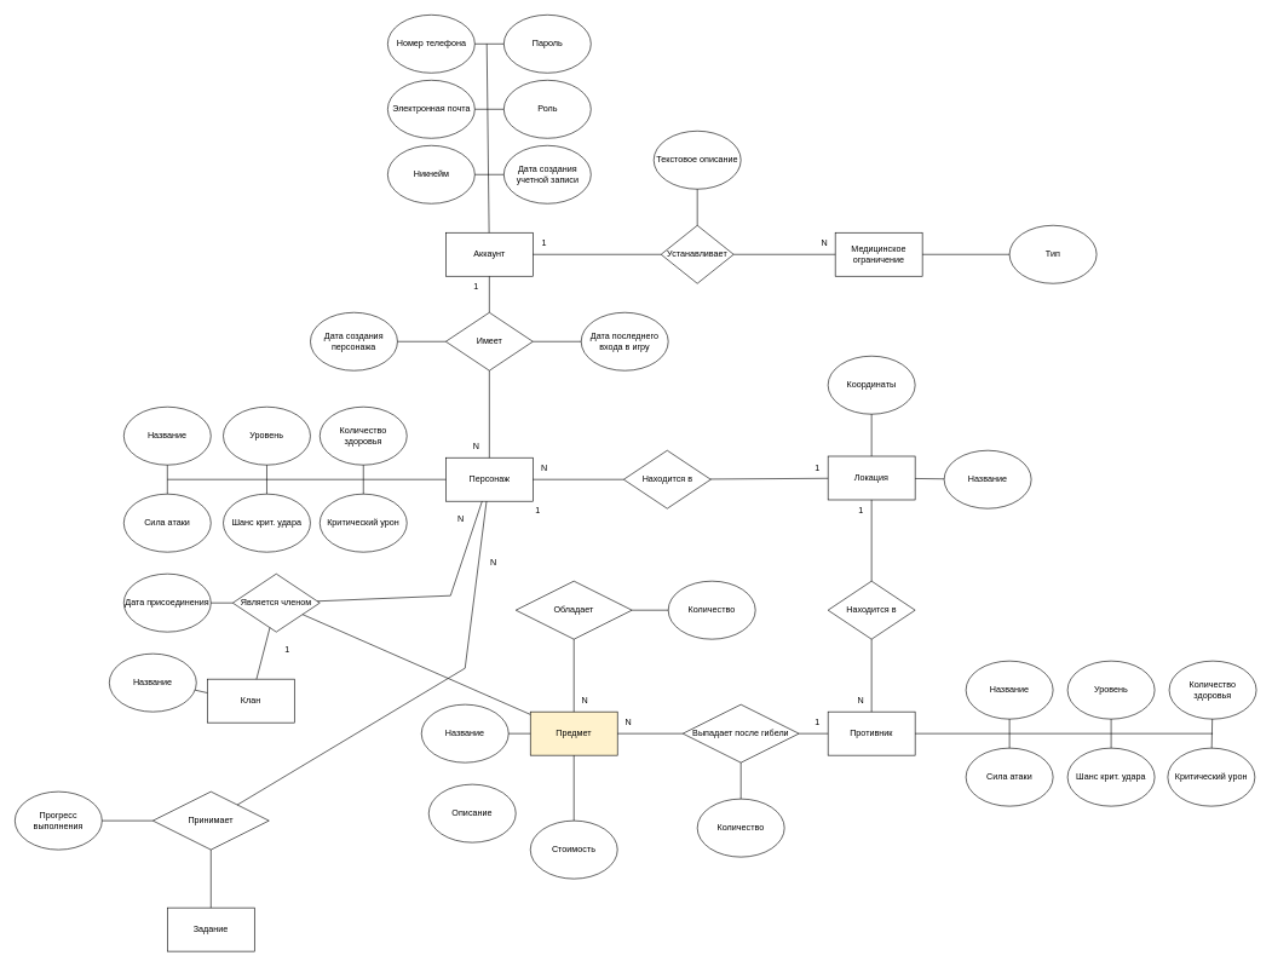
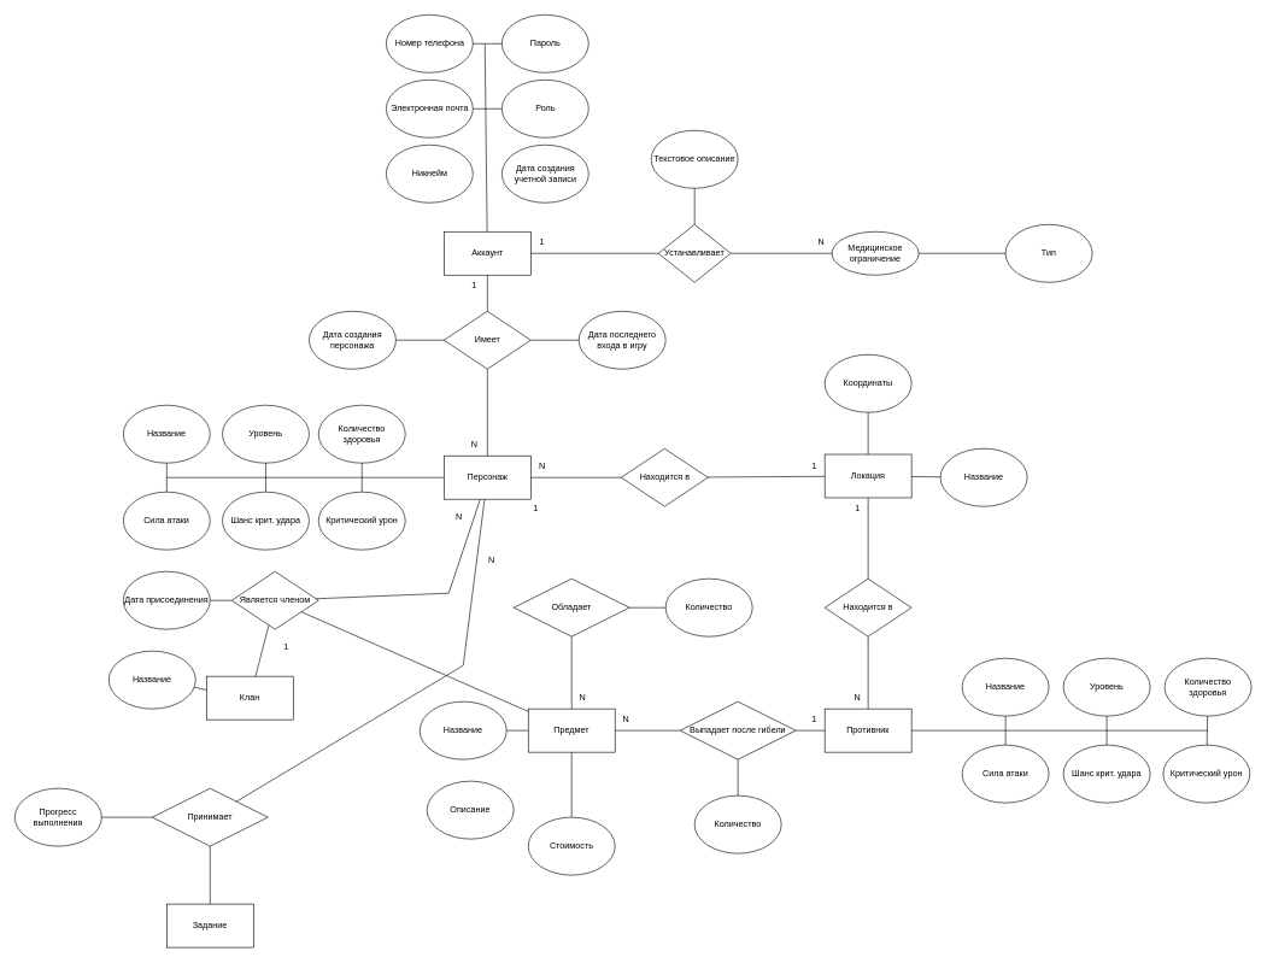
  <mxCell id="0" />
  <mxCell id="1" parent="0" />
  <mxCell id="2" value="Аккаунт" style="rounded=0;whiteSpace=wrap;html=1;" vertex="1" parent="1"><mxGeometry x="613.5" y="320" width="120" height="60" as="geometry" /></mxCell>
  <mxCell id="3" value="Никнейм" style="ellipse;whiteSpace=wrap;html=1;" vertex="1" parent="1"><mxGeometry x="533.5" y="200" width="120" height="80" as="geometry" /></mxCell>
  <mxCell id="4" value="Роль" style="ellipse;whiteSpace=wrap;html=1;" vertex="1" parent="1"><mxGeometry x="693.5" y="110" width="120" height="80" as="geometry" /></mxCell>
  <mxCell id="5" value="Номер телефона" style="ellipse;whiteSpace=wrap;html=1;" vertex="1" parent="1"><mxGeometry x="533.5" y="20" width="120" height="80" as="geometry" /></mxCell>
- <mxCell id="6" value="Медицинское ограничение" style="rounded=0;whiteSpace=wrap;html=1;" vertex="1" parent="1"><mxGeometry x="1150" y="320" width="120" height="60" as="geometry" /></mxCell>
+ <mxCell id="6" value="Медицинское ограничение" style="ellipse;whiteSpace=wrap;html=1;" vertex="1" parent="1"><mxGeometry x="1150" y="320" width="120" height="60" as="geometry" /></mxCell>
  <mxCell id="7" value="Устанавливает" style="rhombus;whiteSpace=wrap;html=1;" vertex="1" parent="1"><mxGeometry x="910" y="310" width="100" height="80" as="geometry" /></mxCell>
  <mxCell id="8" value="Клан" style="rounded=0;whiteSpace=wrap;html=1;" vertex="1" parent="1"><mxGeometry x="285" y="935" width="120" height="60" as="geometry" /></mxCell>
  <mxCell id="9" value="Является членом" style="rhombus;whiteSpace=wrap;html=1;" vertex="1" parent="1"><mxGeometry x="320" y="790" width="120" height="80" as="geometry" /></mxCell>
  <mxCell id="10" value="N" style="text;html=1;align=center;verticalAlign=middle;resizable=0;points=[];autosize=1;strokeColor=none;fillColor=none;" vertex="1" parent="1"><mxGeometry x="1120" y="320" width="30" height="30" as="geometry" /></mxCell>
  <mxCell id="11" value="Название" style="ellipse;whiteSpace=wrap;html=1;" vertex="1" parent="1"><mxGeometry x="150" y="900" width="120" height="80" as="geometry" /></mxCell>
  <mxCell id="12" value="Обладает" style="rhombus;whiteSpace=wrap;html=1;" vertex="1" parent="1"><mxGeometry x="710" y="800" width="160" height="80" as="geometry" /></mxCell>
  <mxCell id="13" value="Название" style="ellipse;whiteSpace=wrap;html=1;" vertex="1" parent="1"><mxGeometry x="580" y="970" width="120" height="80" as="geometry" /></mxCell>
  <mxCell id="14" value="Описание" style="ellipse;whiteSpace=wrap;html=1;" vertex="1" parent="1"><mxGeometry x="590" y="1080" width="120" height="80" as="geometry" /></mxCell>
  <mxCell id="15" value="Пароль" style="ellipse;whiteSpace=wrap;html=1;" vertex="1" parent="1"><mxGeometry x="693.5" y="20" width="120" height="80" as="geometry" /></mxCell>
  <mxCell id="16" value="Дата создания учетной записи" style="ellipse;whiteSpace=wrap;html=1;" vertex="1" parent="1"><mxGeometry x="693.5" y="200" width="120" height="80" as="geometry" /></mxCell>
  <mxCell id="17" value="Электронная почта" style="ellipse;whiteSpace=wrap;html=1;" vertex="1" parent="1"><mxGeometry x="533.5" y="110" width="120" height="80" as="geometry" /></mxCell>
  <mxCell id="18" value="Персонаж" style="rounded=0;whiteSpace=wrap;html=1;" vertex="1" parent="1"><mxGeometry x="613.5" y="630" width="120" height="60" as="geometry" /></mxCell>
  <mxCell id="19" value="Имеет" style="rhombus;whiteSpace=wrap;html=1;" vertex="1" parent="1"><mxGeometry x="613.5" y="430" width="120" height="80" as="geometry" /></mxCell>
  <mxCell id="20" value="" style="endArrow=none;html=1;rounded=0;" edge="1" parent="1" source="19" target="2"><mxGeometry width="50" height="50" relative="1" as="geometry"><mxPoint x="540" y="460" as="sourcePoint" /><mxPoint x="590" y="410" as="targetPoint" /></mxGeometry></mxCell>
  <mxCell id="21" value="" style="endArrow=none;html=1;rounded=0;" edge="1" parent="1" source="18" target="19"><mxGeometry width="50" height="50" relative="1" as="geometry"><mxPoint x="540" y="460" as="sourcePoint" /><mxPoint x="590" y="410" as="targetPoint" /></mxGeometry></mxCell>
  <mxCell id="22" value="1" style="text;html=1;align=center;verticalAlign=middle;resizable=0;points=[];autosize=1;strokeColor=none;fillColor=none;" vertex="1" parent="1"><mxGeometry x="640" y="380" width="30" height="30" as="geometry" /></mxCell>
  <mxCell id="23" value="N" style="text;html=1;align=center;verticalAlign=middle;resizable=0;points=[];autosize=1;strokeColor=none;fillColor=none;" vertex="1" parent="1"><mxGeometry x="640" y="600" width="30" height="30" as="geometry" /></mxCell>
  <mxCell id="24" value="Дата последнего входа в игру" style="ellipse;whiteSpace=wrap;html=1;" vertex="1" parent="1"><mxGeometry x="800" y="430" width="120" height="80" as="geometry" /></mxCell>
  <mxCell id="25" value="" style="endArrow=none;html=1;rounded=0;" edge="1" parent="1" source="19" target="24"><mxGeometry width="50" height="50" relative="1" as="geometry"><mxPoint x="730" y="540" as="sourcePoint" /><mxPoint x="780" y="490" as="targetPoint" /></mxGeometry></mxCell>
  <mxCell id="26" value="Дата создания персонажа" style="ellipse;whiteSpace=wrap;html=1;" vertex="1" parent="1"><mxGeometry x="427" y="430" width="120" height="80" as="geometry" /></mxCell>
  <mxCell id="27" value="" style="endArrow=none;html=1;rounded=0;" edge="1" parent="1" source="26" target="19"><mxGeometry width="50" height="50" relative="1" as="geometry"><mxPoint x="730" y="540" as="sourcePoint" /><mxPoint x="670" y="480" as="targetPoint" /></mxGeometry></mxCell>
  <mxCell id="28" value="Находится в" style="rhombus;whiteSpace=wrap;html=1;" vertex="1" parent="1"><mxGeometry x="858.5" y="620" width="120" height="80" as="geometry" /></mxCell>
  <mxCell id="29" value="Локация" style="rounded=0;whiteSpace=wrap;html=1;" vertex="1" parent="1"><mxGeometry x="1140" y="628" width="120" height="60" as="geometry" /></mxCell>
  <mxCell id="30" value="" style="endArrow=none;html=1;rounded=0;" edge="1" parent="1" source="18" target="28"><mxGeometry width="50" height="50" relative="1" as="geometry"><mxPoint x="740" y="730" as="sourcePoint" /><mxPoint x="790" y="680" as="targetPoint" /></mxGeometry></mxCell>
  <mxCell id="31" value="" style="endArrow=none;html=1;rounded=0;" edge="1" parent="1" source="29" target="28"><mxGeometry width="50" height="50" relative="1" as="geometry"><mxPoint x="740" y="730" as="sourcePoint" /><mxPoint x="790" y="680" as="targetPoint" /></mxGeometry></mxCell>
  <mxCell id="32" value="1" style="text;html=1;align=center;verticalAlign=middle;resizable=0;points=[];autosize=1;strokeColor=none;fillColor=none;" vertex="1" parent="1"><mxGeometry x="1110" y="630" width="30" height="30" as="geometry" /></mxCell>
  <mxCell id="33" value="N" style="text;html=1;align=center;verticalAlign=middle;resizable=0;points=[];autosize=1;strokeColor=none;fillColor=none;" vertex="1" parent="1"><mxGeometry x="733.5" y="630" width="30" height="30" as="geometry" /></mxCell>
  <mxCell id="34" value="Координаты" style="ellipse;whiteSpace=wrap;html=1;" vertex="1" parent="1"><mxGeometry x="1140" y="490" width="120" height="80" as="geometry" /></mxCell>
  <mxCell id="35" value="" style="endArrow=none;html=1;rounded=0;" edge="1" parent="1" source="29" target="34"><mxGeometry width="50" height="50" relative="1" as="geometry"><mxPoint x="960" y="680" as="sourcePoint" /><mxPoint x="1010" y="630" as="targetPoint" /></mxGeometry></mxCell>
  <mxCell id="36" value="" style="endArrow=none;html=1;rounded=0;" edge="1" parent="1" source="29" target="37"><mxGeometry width="50" height="50" relative="1" as="geometry"><mxPoint x="1150" y="670" as="sourcePoint" /><mxPoint x="1010" y="630" as="targetPoint" /></mxGeometry></mxCell>
  <mxCell id="37" value="Название" style="ellipse;whiteSpace=wrap;html=1;" vertex="1" parent="1"><mxGeometry x="1300" y="620" width="120" height="80" as="geometry" /></mxCell>
  <mxCell id="38" value="Противник" style="rounded=0;whiteSpace=wrap;html=1;" vertex="1" parent="1"><mxGeometry x="1140" y="980" width="120" height="60" as="geometry" /></mxCell>
  <mxCell id="39" value="Находится в" style="rhombus;whiteSpace=wrap;html=1;" vertex="1" parent="1"><mxGeometry x="1140" y="800" width="120" height="80" as="geometry" /></mxCell>
  <mxCell id="40" value="" style="endArrow=none;html=1;rounded=0;" edge="1" parent="1" source="39" target="29"><mxGeometry width="50" height="50" relative="1" as="geometry"><mxPoint x="890" y="870" as="sourcePoint" /><mxPoint x="940" y="820" as="targetPoint" /></mxGeometry></mxCell>
  <mxCell id="41" value="1" style="text;html=1;align=center;verticalAlign=middle;resizable=0;points=[];autosize=1;strokeColor=none;fillColor=none;" vertex="1" parent="1"><mxGeometry x="1170" y="688" width="30" height="30" as="geometry" /></mxCell>
  <mxCell id="42" value="N" style="text;html=1;align=center;verticalAlign=middle;resizable=0;points=[];autosize=1;strokeColor=none;fillColor=none;" vertex="1" parent="1"><mxGeometry x="1170" y="950" width="30" height="30" as="geometry" /></mxCell>
  <mxCell id="43" value="" style="endArrow=none;html=1;rounded=0;" edge="1" parent="1" source="38" target="39"><mxGeometry width="50" height="50" relative="1" as="geometry"><mxPoint x="880" y="900" as="sourcePoint" /><mxPoint x="930" y="850" as="targetPoint" /></mxGeometry></mxCell>
  <mxCell id="44" value="Уровень" style="ellipse;whiteSpace=wrap;html=1;" vertex="1" parent="1"><mxGeometry x="307" y="560" width="120" height="80" as="geometry" /></mxCell>
  <mxCell id="45" value="Количество здоровья" style="ellipse;whiteSpace=wrap;html=1;" vertex="1" parent="1"><mxGeometry x="440" y="560" width="120" height="80" as="geometry" /></mxCell>
  <mxCell id="46" value="Название" style="ellipse;whiteSpace=wrap;html=1;" vertex="1" parent="1"><mxGeometry x="170" y="560" width="120" height="80" as="geometry" /></mxCell>
  <mxCell id="47" value="Сила атаки" style="ellipse;whiteSpace=wrap;html=1;" vertex="1" parent="1"><mxGeometry x="170" y="680" width="120" height="80" as="geometry" /></mxCell>
  <mxCell id="48" value="Шанс крит. удара" style="ellipse;whiteSpace=wrap;html=1;" vertex="1" parent="1"><mxGeometry x="307" y="680" width="120" height="80" as="geometry" /></mxCell>
  <mxCell id="49" value="Критический урон" style="ellipse;whiteSpace=wrap;html=1;" vertex="1" parent="1"><mxGeometry x="440" y="680" width="120" height="80" as="geometry" /></mxCell>
  <mxCell id="50" value="" style="endArrow=none;html=1;rounded=0;" edge="1" parent="1" target="18"><mxGeometry width="50" height="50" relative="1" as="geometry"><mxPoint x="230" y="660" as="sourcePoint" /><mxPoint x="750" y="700" as="targetPoint" /></mxGeometry></mxCell>
  <mxCell id="51" value="" style="endArrow=none;html=1;rounded=0;" edge="1" parent="1" source="49" target="45"><mxGeometry width="50" height="50" relative="1" as="geometry"><mxPoint x="700" y="750" as="sourcePoint" /><mxPoint x="750" y="700" as="targetPoint" /></mxGeometry></mxCell>
  <mxCell id="52" value="" style="endArrow=none;html=1;rounded=0;" edge="1" parent="1" source="48" target="44"><mxGeometry width="50" height="50" relative="1" as="geometry"><mxPoint x="700" y="750" as="sourcePoint" /><mxPoint x="750" y="700" as="targetPoint" /></mxGeometry></mxCell>
  <mxCell id="53" value="" style="endArrow=none;html=1;rounded=0;" edge="1" parent="1" source="47" target="46"><mxGeometry width="50" height="50" relative="1" as="geometry"><mxPoint x="700" y="750" as="sourcePoint" /><mxPoint x="750" y="700" as="targetPoint" /></mxGeometry></mxCell>
  <mxCell id="54" value="Уровень" style="ellipse;whiteSpace=wrap;html=1;" vertex="1" parent="1"><mxGeometry x="1470" y="910" width="120" height="80" as="geometry" /></mxCell>
  <mxCell id="55" value="Количество здоровья" style="ellipse;whiteSpace=wrap;html=1;" vertex="1" parent="1"><mxGeometry x="1610" y="910" width="120" height="80" as="geometry" /></mxCell>
  <mxCell id="56" value="Название" style="ellipse;whiteSpace=wrap;html=1;" vertex="1" parent="1"><mxGeometry x="1330" y="910" width="120" height="80" as="geometry" /></mxCell>
  <mxCell id="57" value="Сила атаки" style="ellipse;whiteSpace=wrap;html=1;" vertex="1" parent="1"><mxGeometry x="1330" y="1030" width="120" height="80" as="geometry" /></mxCell>
  <mxCell id="58" value="Шанс крит. удара" style="ellipse;whiteSpace=wrap;html=1;" vertex="1" parent="1"><mxGeometry x="1470" y="1030" width="120" height="80" as="geometry" /></mxCell>
  <mxCell id="59" value="Критический урон" style="ellipse;whiteSpace=wrap;html=1;" vertex="1" parent="1"><mxGeometry x="1608" y="1030" width="120" height="80" as="geometry" /></mxCell>
  <mxCell id="60" value="" style="endArrow=none;html=1;rounded=0;" edge="1" parent="1" source="59" target="55"><mxGeometry width="50" height="50" relative="1" as="geometry"><mxPoint x="1855" y="1100" as="sourcePoint" /><mxPoint x="1905" y="1050" as="targetPoint" /></mxGeometry></mxCell>
  <mxCell id="61" value="" style="endArrow=none;html=1;rounded=0;" edge="1" parent="1" source="58" target="54"><mxGeometry width="50" height="50" relative="1" as="geometry"><mxPoint x="1855" y="1100" as="sourcePoint" /><mxPoint x="1905" y="1050" as="targetPoint" /></mxGeometry></mxCell>
  <mxCell id="62" value="" style="endArrow=none;html=1;rounded=0;" edge="1" parent="1" source="57" target="56"><mxGeometry width="50" height="50" relative="1" as="geometry"><mxPoint x="1855" y="1100" as="sourcePoint" /><mxPoint x="1905" y="1050" as="targetPoint" /></mxGeometry></mxCell>
  <mxCell id="63" value="" style="endArrow=none;html=1;rounded=0;" edge="1" parent="1" source="38"><mxGeometry width="50" height="50" relative="1" as="geometry"><mxPoint x="1130" y="1040" as="sourcePoint" /><mxPoint x="1670" y="1010" as="targetPoint" /></mxGeometry></mxCell>
  <mxCell id="64" value="" style="endArrow=none;html=1;rounded=0;" edge="1" parent="1" source="2"><mxGeometry width="50" height="50" relative="1" as="geometry"><mxPoint x="590" y="280" as="sourcePoint" /><mxPoint x="670" y="60" as="targetPoint" /></mxGeometry></mxCell>
  <mxCell id="65" value="" style="endArrow=none;html=1;rounded=0;" edge="1" parent="1" source="5" target="15"><mxGeometry width="50" height="50" relative="1" as="geometry"><mxPoint x="583.5" y="350" as="sourcePoint" /><mxPoint x="633.5" y="300" as="targetPoint" /></mxGeometry></mxCell>
  <mxCell id="66" value="" style="endArrow=none;html=1;rounded=0;" edge="1" parent="1" source="17" target="4"><mxGeometry width="50" height="50" relative="1" as="geometry"><mxPoint x="583.5" y="350" as="sourcePoint" /><mxPoint x="633.5" y="300" as="targetPoint" /></mxGeometry></mxCell>
- <mxCell id="67" value="" style="endArrow=none;html=1;rounded=0;" edge="1" parent="1" source="3" target="16"><mxGeometry width="50" height="50" relative="1" as="geometry"><mxPoint x="583.5" y="350" as="sourcePoint" /><mxPoint x="633.5" y="300" as="targetPoint" /></mxGeometry></mxCell>
  <mxCell id="68" value="" style="endArrow=none;html=1;rounded=0;" edge="1" parent="1" source="2" target="7"><mxGeometry width="50" height="50" relative="1" as="geometry"><mxPoint x="950" as="sourcePoint" y="360" /><mxPoint x="1000" y="310" as="targetPoint" /></mxGeometry></mxCell>
  <mxCell id="69" value="1" style="text;html=1;align=center;verticalAlign=middle;resizable=0;points=[];autosize=1;strokeColor=none;fillColor=none;" vertex="1" parent="1"><mxGeometry x="733.5" y="320" width="30" height="30" as="geometry" /></mxCell>
  <mxCell id="70" value="" style="endArrow=none;html=1;rounded=0;" edge="1" parent="1" source="7" target="6"><mxGeometry width="50" height="50" relative="1" as="geometry"><mxPoint x="1230" y="470" as="sourcePoint" /><mxPoint x="1280" y="420" as="targetPoint" /></mxGeometry></mxCell>
  <mxCell id="71" value="Тип" style="ellipse;whiteSpace=wrap;html=1;" vertex="1" parent="1"><mxGeometry x="1390" y="310" width="120" height="80" as="geometry" /></mxCell>
  <mxCell id="72" value="" style="endArrow=none;html=1;rounded=0;" edge="1" parent="1" source="8" target="9"><mxGeometry width="50" height="50" relative="1" as="geometry"><mxPoint x="500" y="920" as="sourcePoint" /><mxPoint x="550" y="870" as="targetPoint" /></mxGeometry></mxCell>
  <mxCell id="73" value="" style="endArrow=none;html=1;rounded=0;" edge="1" parent="1" source="11" target="8"><mxGeometry width="50" height="50" relative="1" as="geometry"><mxPoint x="500" y="920" as="sourcePoint" /><mxPoint x="550" y="870" as="targetPoint" /></mxGeometry></mxCell>
  <mxCell id="74" value="Дата присоединения" style="ellipse;whiteSpace=wrap;html=1;" vertex="1" parent="1"><mxGeometry x="170" y="790" width="120" height="80" as="geometry" /></mxCell>
  <mxCell id="75" value="" style="endArrow=none;html=1;rounded=0;" edge="1" parent="1" source="74" target="9"><mxGeometry width="50" height="50" relative="1" as="geometry"><mxPoint x="500" y="920" as="sourcePoint" /><mxPoint x="550" y="870" as="targetPoint" /></mxGeometry></mxCell>
  <mxCell id="76" value="N" style="text;html=1;align=center;verticalAlign=middle;resizable=0;points=[];autosize=1;strokeColor=none;fillColor=none;" vertex="1" parent="1"><mxGeometry x="618.5" y="700" width="30" height="30" as="geometry" /></mxCell>
  <mxCell id="77" value="1" style="text;html=1;align=center;verticalAlign=middle;resizable=0;points=[];autosize=1;strokeColor=none;fillColor=none;" vertex="1" parent="1"><mxGeometry x="380" y="880" width="30" height="30" as="geometry" /></mxCell>
- <mxCell id="78" value="Предмет" style="rounded=0;whiteSpace=wrap;html=1;fillColor=#fff2cc;" vertex="1" parent="1"><mxGeometry x="730" y="980" width="120" height="60" as="geometry" /></mxCell>
+ <mxCell id="78" value="Предмет" style="rounded=0;whiteSpace=wrap;html=1;" vertex="1" parent="1"><mxGeometry x="730" y="980" width="120" height="60" as="geometry" /></mxCell>
  <mxCell id="79" value="" style="endArrow=none;html=1;rounded=0;" edge="1" parent="1" source="78" target="12"><mxGeometry width="50" height="50" relative="1" as="geometry"><mxPoint x="840" y="930" as="sourcePoint" /><mxPoint x="890" y="880" as="targetPoint" /></mxGeometry></mxCell>
  <mxCell id="80" value="Выпадает после гибели" style="rhombus;whiteSpace=wrap;html=1;" vertex="1" parent="1"><mxGeometry x="940" y="970" width="160" height="80" as="geometry" /></mxCell>
  <mxCell id="81" value="" style="endArrow=none;html=1;rounded=0;" edge="1" parent="1" source="80" target="38"><mxGeometry width="50" height="50" relative="1" as="geometry"><mxPoint x="840" y="930" as="sourcePoint" /><mxPoint x="890" y="880" as="targetPoint" /></mxGeometry></mxCell>
  <mxCell id="82" value="" style="endArrow=none;html=1;rounded=0;" edge="1" parent="1" source="78" target="80"><mxGeometry width="50" height="50" relative="1" as="geometry"><mxPoint x="840" y="930" as="sourcePoint" /><mxPoint x="890" y="880" as="targetPoint" /></mxGeometry></mxCell>
  <mxCell id="83" value="Количество" style="ellipse;whiteSpace=wrap;html=1;" vertex="1" parent="1"><mxGeometry x="920" y="800" width="120" height="80" as="geometry" /></mxCell>
  <mxCell id="84" value="" style="endArrow=none;html=1;rounded=0;" edge="1" parent="1" source="83" target="12"><mxGeometry width="50" height="50" relative="1" as="geometry"><mxPoint x="820" y="830" as="sourcePoint" /><mxPoint x="870" y="780" as="targetPoint" /></mxGeometry></mxCell>
  <mxCell id="85" value="Количество" style="ellipse;whiteSpace=wrap;html=1;" vertex="1" parent="1"><mxGeometry x="960" y="1100" width="120" height="80" as="geometry" /></mxCell>
  <mxCell id="86" value="" style="endArrow=none;html=1;rounded=0;" edge="1" parent="1" source="85" target="80"><mxGeometry width="50" height="50" relative="1" as="geometry"><mxPoint x="810" y="1060" as="sourcePoint" /><mxPoint x="860" y="1010" as="targetPoint" /></mxGeometry></mxCell>
  <mxCell id="87" value="Стоимость" style="ellipse;whiteSpace=wrap;html=1;" vertex="1" parent="1"><mxGeometry x="730" y="1130" width="120" height="80" as="geometry" /></mxCell>
  <mxCell id="88" value="" style="endArrow=none;html=1;rounded=0;" edge="1" parent="1" source="78" target="13"><mxGeometry width="50" height="50" relative="1" as="geometry"><mxPoint x="820" y="1020" as="sourcePoint" /><mxPoint x="870" y="970" as="targetPoint" /></mxGeometry></mxCell>
  <mxCell id="89" value="" style="endArrow=none;html=1;rounded=0;" edge="1" parent="1" source="78" target="87"><mxGeometry width="50" height="50" relative="1" as="geometry"><mxPoint x="820" y="1020" as="sourcePoint" /><mxPoint x="870" y="970" as="targetPoint" /></mxGeometry></mxCell>
  <mxCell id="90" value="" style="endArrow=none;html=1;rounded=0;" edge="1" parent="1" source="78" target="9"><mxGeometry width="50" height="50" relative="1" as="geometry"><mxPoint x="820" y="1020" as="sourcePoint" /><mxPoint x="870" y="970" as="targetPoint" /></mxGeometry></mxCell>
  <mxCell id="91" value="1" style="text;html=1;align=center;verticalAlign=middle;resizable=0;points=[];autosize=1;strokeColor=none;fillColor=none;" vertex="1" parent="1"><mxGeometry x="725" y="688" width="30" height="30" as="geometry" /></mxCell>
  <mxCell id="92" value="N" style="text;html=1;align=center;verticalAlign=middle;resizable=0;points=[];autosize=1;strokeColor=none;fillColor=none;" vertex="1" parent="1"><mxGeometry x="790" y="950" width="30" height="30" as="geometry" /></mxCell>
  <mxCell id="93" value="N" style="text;html=1;align=center;verticalAlign=middle;resizable=0;points=[];autosize=1;strokeColor=none;fillColor=none;" vertex="1" parent="1"><mxGeometry x="850" y="980" width="30" height="30" as="geometry" /></mxCell>
  <mxCell id="94" value="1" style="text;html=1;align=center;verticalAlign=middle;resizable=0;points=[];autosize=1;strokeColor=none;fillColor=none;" vertex="1" parent="1"><mxGeometry x="1110" y="980" width="30" height="30" as="geometry" /></mxCell>
  <mxCell id="95" value="Задание" style="rounded=0;whiteSpace=wrap;html=1;" vertex="1" parent="1"><mxGeometry x="230" y="1250" width="120" height="60" as="geometry" /></mxCell>
  <mxCell id="96" value="" style="endArrow=none;html=1;rounded=0;" edge="1" parent="1" source="9" target="18"><mxGeometry width="50" height="50" relative="1" as="geometry"><mxPoint x="412" y="811" as="sourcePoint" /><mxPoint x="622" y="690" as="targetPoint" /><Array as="points"><mxPoint x="620" y="820" /></Array></mxGeometry></mxCell>
  <mxCell id="97" value="Принимает" style="rhombus;whiteSpace=wrap;html=1;" vertex="1" parent="1"><mxGeometry x="210" y="1090" width="160" height="80" as="geometry" /></mxCell>
  <mxCell id="98" value="" style="endArrow=none;html=1;rounded=0;" edge="1" parent="1" source="95" target="97"><mxGeometry width="50" height="50" relative="1" as="geometry"><mxPoint x="620" y="1070" as="sourcePoint" /><mxPoint x="670" y="1020" as="targetPoint" /></mxGeometry></mxCell>
  <mxCell id="99" value="" style="endArrow=none;html=1;rounded=0;" edge="1" parent="1" source="97" target="18"><mxGeometry width="50" height="50" relative="1" as="geometry"><mxPoint x="313" y="1102" as="sourcePoint" /><mxPoint x="649" y="690" as="targetPoint" /><Array as="points"><mxPoint x="640" y="920" /></Array></mxGeometry></mxCell>
  <mxCell id="100" value="Прогресс выполнения" style="ellipse;whiteSpace=wrap;html=1;" vertex="1" parent="1"><mxGeometry x="20" y="1090" width="120" height="80" as="geometry" /></mxCell>
  <mxCell id="101" value="" style="endArrow=none;html=1;rounded=0;" edge="1" parent="1" source="100" target="97"><mxGeometry width="50" height="50" relative="1" as="geometry"><mxPoint x="620" y="1070" as="sourcePoint" /><mxPoint x="670" y="1020" as="targetPoint" /></mxGeometry></mxCell>
  <mxCell id="102" value="Текстовое описание" style="ellipse;whiteSpace=wrap;html=1;" vertex="1" parent="1"><mxGeometry x="900" y="180" width="120" height="80" as="geometry" /></mxCell>
  <mxCell id="103" value="" style="endArrow=none;html=1;rounded=0;" edge="1" parent="1" source="6" target="71"><mxGeometry width="50" height="50" relative="1" as="geometry"><mxPoint x="1260" y="350" as="sourcePoint" /><mxPoint x="1080" y="330" as="targetPoint" /></mxGeometry></mxCell>
  <mxCell id="104" value="" style="endArrow=none;html=1;rounded=0;" edge="1" parent="1" source="7" target="102"><mxGeometry width="50" height="50" relative="1" as="geometry"><mxPoint x="1100" y="500" as="sourcePoint" /><mxPoint x="1150" y="450" as="targetPoint" /></mxGeometry></mxCell>
  <mxCell id="105" value="N" style="text;html=1;align=center;verticalAlign=middle;resizable=0;points=[];autosize=1;strokeColor=none;fillColor=none;" vertex="1" parent="1"><mxGeometry x="663.5" y="760" width="30" height="30" as="geometry" /></mxCell>
